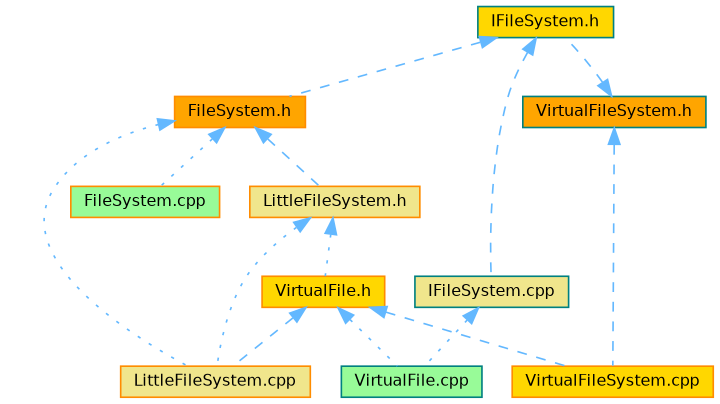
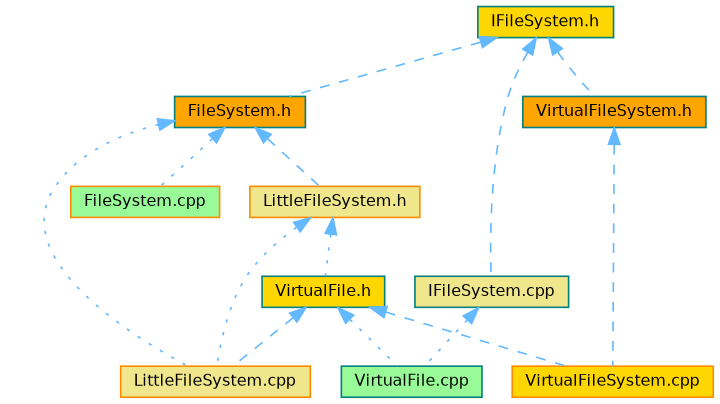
  digraph {
    node [color=teal fillcolor=gold fontname=Helvetica fontsize=10 shape=box style=filled]
    edge [color=steelblue1 dir=back fontname=Helvetica fontsize=10 labelfontname=Helvetica labelfontsize=10 style=dashed]
    n1 [fontcolor=black height=0.2 label="IFileSystem.h" width=0.4]
-   n2 [color=darkorange fillcolor=orange height=0.2 label="FileSystem.h" width=0.4]
+   n2 [fillcolor=orange height=0.2 label="FileSystem.h" width=0.4]
    n3 [fillcolor=khaki height=0.2 label="IFileSystem.cpp" width=0.4]
    n4 [fillcolor=orange height=0.2 label="VirtualFileSystem.h" width=0.4]
    n5 [color=darkorange fillcolor=palegreen height=0.2 label="FileSystem.cpp" width=0.4]
    n6 [color=darkorange fillcolor=khaki height=0.2 label="LittleFileSystem.cpp" width=0.4]
    n7 [color=darkorange fillcolor=khaki height=0.2 label="LittleFileSystem.h" width=0.4]
    n8 [fillcolor=palegreen height=0.2 label="VirtualFile.cpp" width=0.4]
    n9 [color=darkorange height=0.2 label="VirtualFileSystem.cpp" width=0.4]
-   n10 [color=darkorange height=0.2 label="VirtualFile.h" width=0.4]
+   n10 [height=0.2 label="VirtualFile.h" width=0.4]
    n1 -> n2
    n1 -> n3
-   n4 -> n1
+   n1 -> n4
    n2 -> n5 [style=dotted]
    n2 -> n6 [style=dotted]
    n2 -> n7
    n3 -> n8 [style=dotted]
    n4 -> n9
    n7 -> n6 [style=dotted]
    n7 -> n10 [style=dotted]
    n10 -> n6
    n10 -> n8 [style=dotted]
    n10 -> n9
  }
